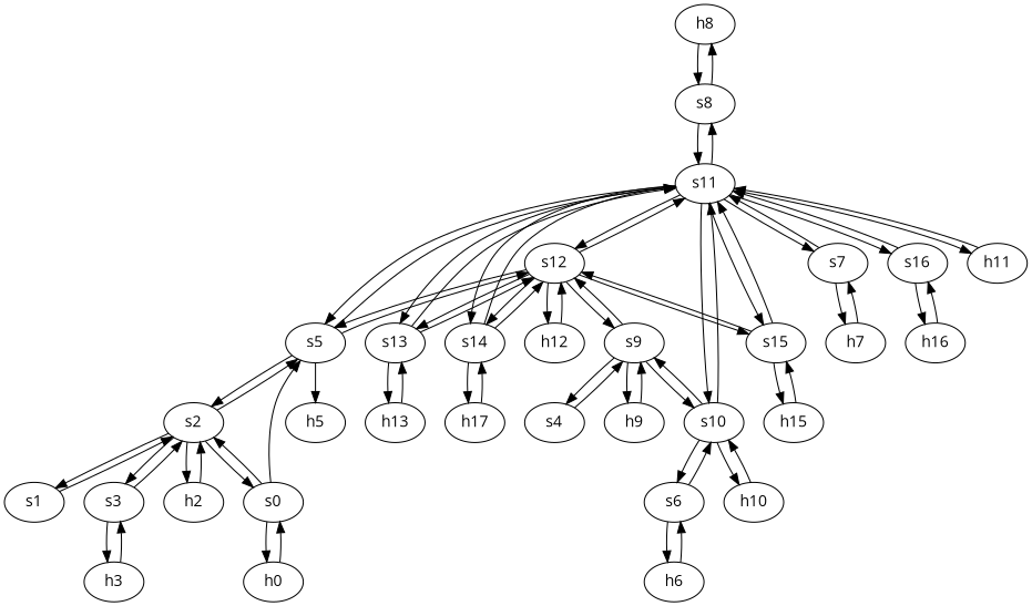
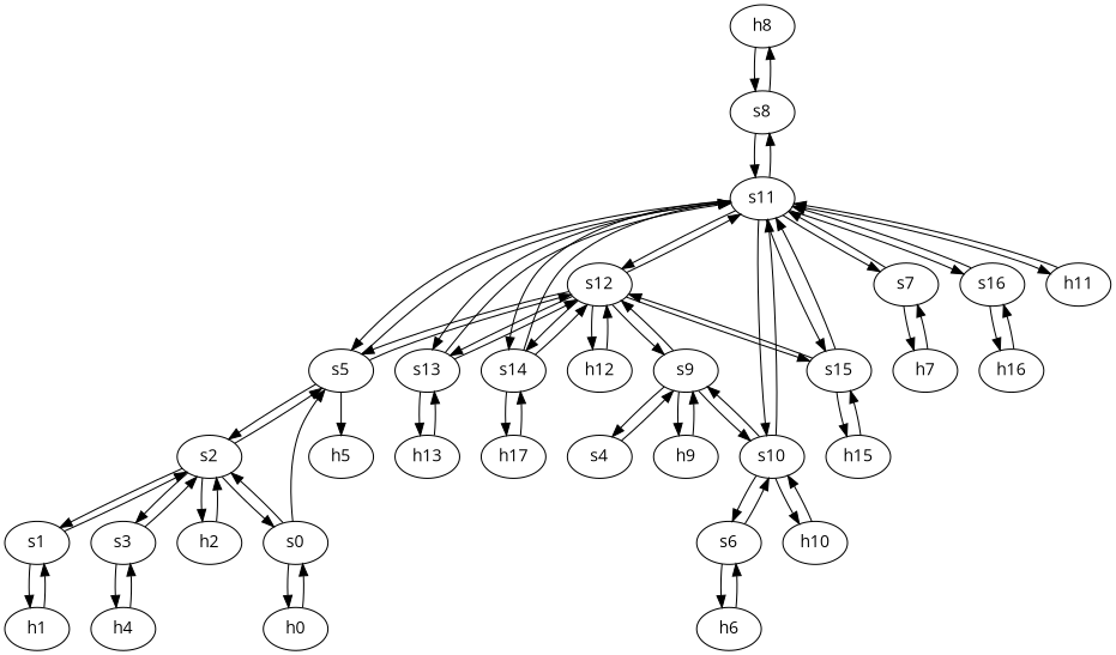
  strict digraph {
    fontname="Open Sans"
    node [fontname="Open Sans" type=switch]
    edge [capacity="1Gbps" cost=1 dst_port=1 fontname="Open Sans" src_port=1]
    h8 [ip="111.0.8.8" mac="00:00:00:00:8:8" type=host]
    s8
    s11
    s12
    s10
    s5
    s7
    s13
    s14
    s15
    s16
    h11 [ip="111.0.11.11" mac="00:00:00:00:11:11" type=host]
    h9 [ip="111.0.9.9" mac="00:00:00:00:9:9" type=host]
    s9
    s4
    h12 [ip="111.0.12.12" mac="00:00:00:00:12:12" type=host]
    s6
    h10 [ip="111.0.10.10" mac="00:00:00:00:10:10" type=host]
    h2 [ip="111.0.2.2" mac="00:00:00:00:2:2" type=host]
    s2
    s3
    s0
    s1
-   h3 [ip="111.0.3.3" mac="00:00:00:00:3:3" type=host]
+   h3 [ip="111.0.3.3" mac="00:00:00:00:3:3" type=host label=h4]
    h0 [ip="111.0.0.0" mac="00:00:00:00:0:0" type=host]
+   h1 [ip="111.0.1.1" mac="00:00:00:00:1:1" type=host]
    h5 [ip="111.0.5.5" mac="00:00:00:00:5:5" type=host]
    h6 [ip="111.0.6.6" mac="00:00:00:00:6:6" type=host]
    h7 [ip="111.0.7.7" mac="00:00:00:00:7:7" type=host]
    h13 [ip="111.0.13.13" mac="00:00:00:00:13:13" type=host]
    n31 [ip="111.0.14.14" label=h17 mac="00:00:00:00:14:14" type=host]
    h15 [ip="111.0.15.15" mac="00:00:00:00:15:15" type=host]
    h16 [ip="111.0.16.16" mac="00:00:00:00:16:16" type=host]
    h8 -> s8
    s8 -> h8
    s8 -> s11 [dst_port=4 src_port=2]
    s11 -> s8 [dst_port=2 src_port=4]
    s11 -> s12 [dst_port=4 src_port=6]
    s11 -> s10 [dst_port=4 src_port=5]
    s11 -> s5 [dst_port=3 src_port=2]
    s11 -> s7 [dst_port=2 src_port=3]
    s11 -> s13 [dst_port=2 src_port=7]
    s11 -> s14 [dst_port=2 src_port=8]
    s11 -> s15 [dst_port=2 src_port=9]
    s11 -> s16 [dst_port=2 src_port=10]
    s11 -> h11
    s12 -> s11 [dst_port=6 src_port=4]
    s12 -> s5 [dst_port=4 src_port=2]
    s12 -> s13 [dst_port=3 src_port=5]
    s12 -> s14 [dst_port=3 src_port=6]
    s12 -> s15 [dst_port=3 src_port=7]
    s12 -> s9 [dst_port=3 src_port=3]
    s12 -> h12
    s10 -> s11 [dst_port=5 src_port=4]
    s10 -> s9 [dst_port=4 src_port=3]
    s10 -> s6 [dst_port=2 src_port=2]
    s10 -> h10
    s5 -> s11 [dst_port=2 src_port=3]
    s5 -> s12 [dst_port=2 src_port=4]
    s5 -> s2 [dst_port=5 src_port=2]
    s5 -> h5
    s7 -> s11 [dst_port=3 src_port=2]
    s7 -> h7
    s13 -> s11 [dst_port=7 src_port=2]
    s13 -> s12 [dst_port=5 src_port=3]
    s13 -> h13
    s14 -> s11 [dst_port=8 src_port=2]
    s14 -> s12 [dst_port=6 src_port=3]
    s14 -> n31
    s15 -> s11 [dst_port=9 src_port=2]
    s15 -> s12 [dst_port=7 src_port=3]
    s15 -> h15
    s16 -> s11 [dst_port=10 src_port=2]
    s16 -> h16
    h11 -> s11
    h9 -> s9
    s9 -> s12 [dst_port=3 src_port=3]
    s9 -> s10 [dst_port=3 src_port=4]
    s9 -> h9
    s9 -> s4 [dst_port=2 src_port=2]
    s4 -> s9 [dst_port=2 src_port=2]
    h12 -> s12
    s6 -> s10 [dst_port=2 src_port=2]
    s6 -> h6
    h10 -> s10
    h2 -> s2
    s2 -> s5 [dst_port=2 src_port=5]
    s2 -> h2
    s2 -> s3 [dst_port=2 src_port=4]
    s2 -> s0 [dst_port=2 src_port=2]
    s2 -> s1 [dst_port=2 src_port=3]
    s3 -> s2 [dst_port=4 src_port=2]
    s3 -> h3
    s0 -> s5
    s0 -> s2 [dst_port=2 src_port=2]
    s0 -> h0
    s1 -> s2 [dst_port=3 src_port=2]
+   s1 -> h1
    h3 -> s3
    h0 -> s0
+   h1 -> s1
    h6 -> s6
    h7 -> s7
    h13 -> s13
    n31 -> s14
    h15 -> s15
    h16 -> s16
  }
